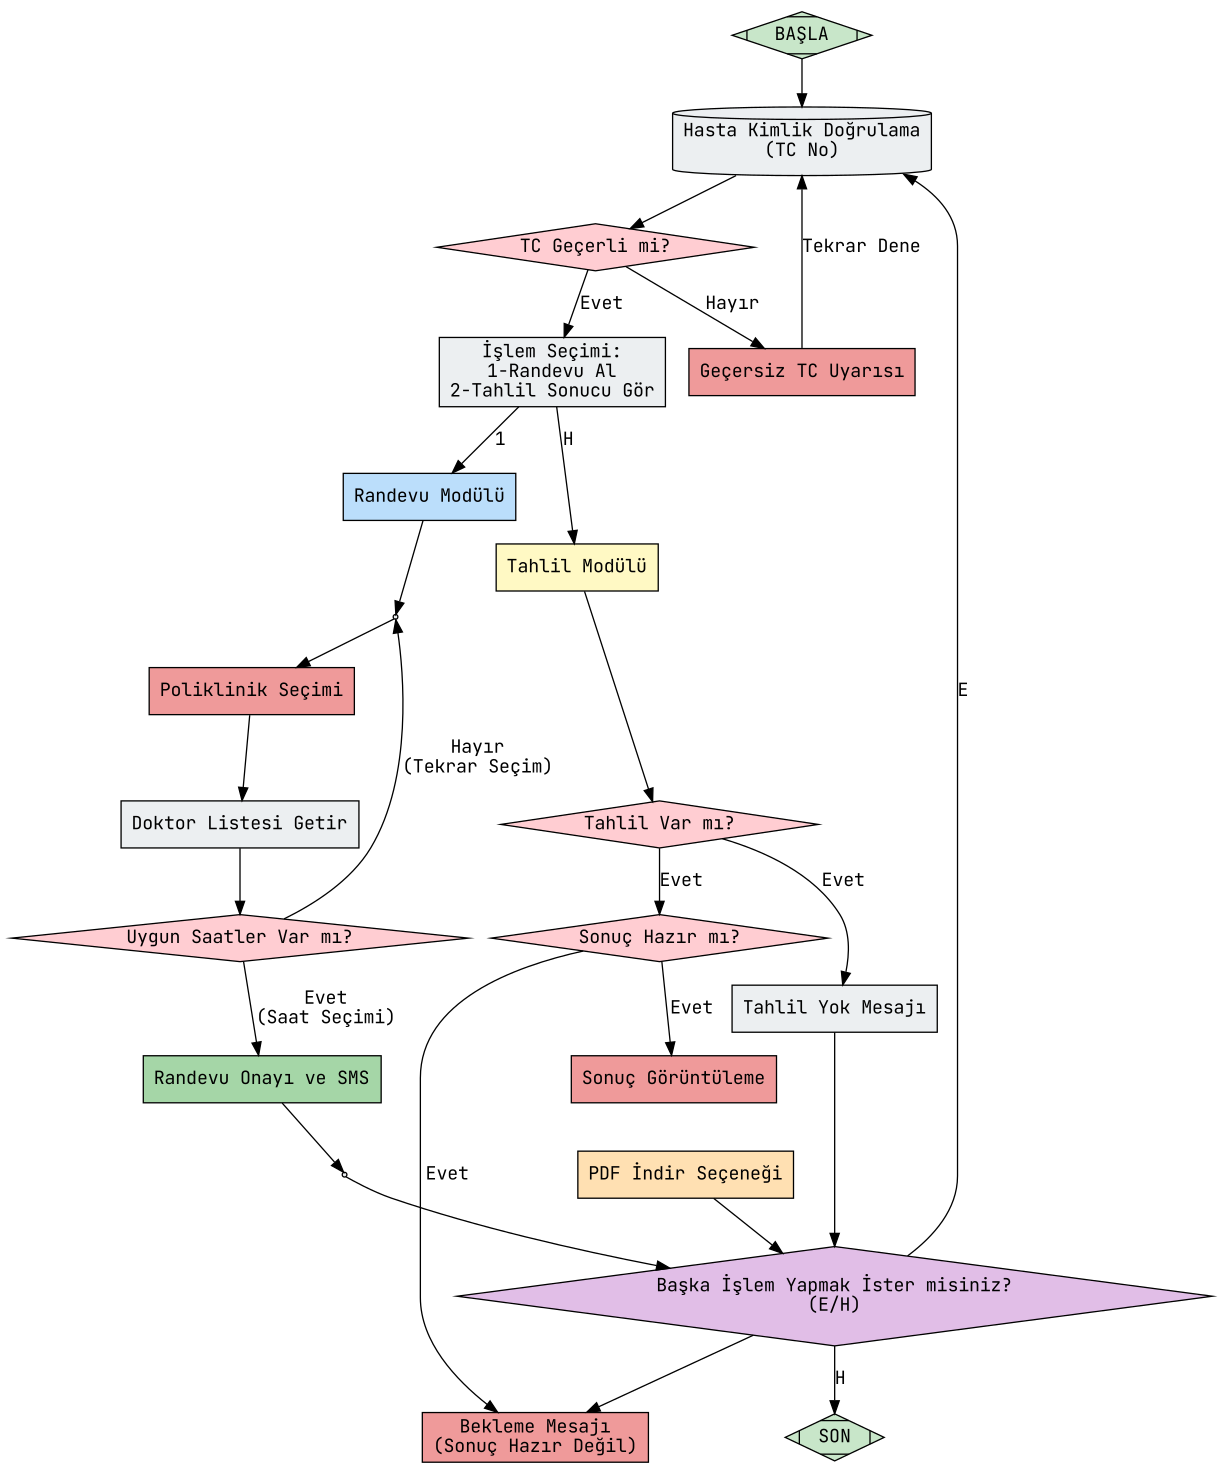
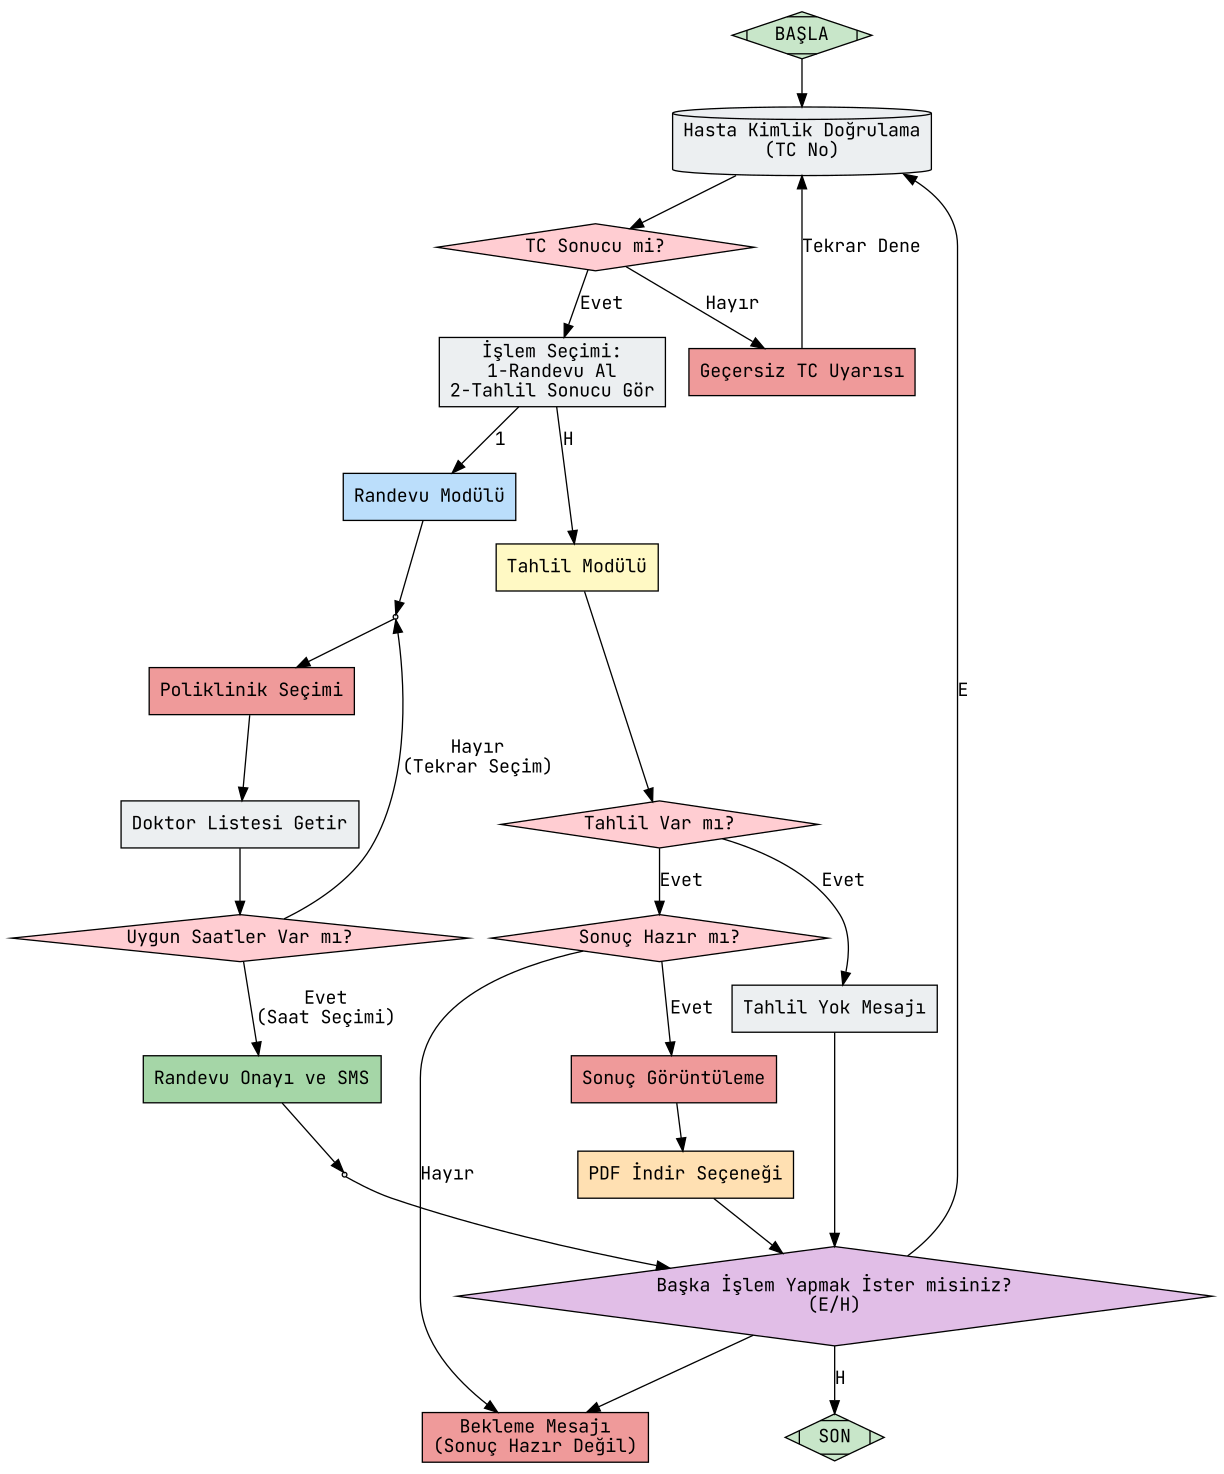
  digraph {
    fontname="JetBrains Mono"
    node [fillcolor="#ECEFF1" fontname="JetBrains Mono" shape=box style=filled]
    edge [fontname="JetBrains Mono"]
    n1 [fillcolor="#C8E6C9" label="BAŞLA" shape=Mdiamond]
    n2 [label="Hasta Kimlik Doğrulama\n(TC No)" shape=cylinder]
-   n3 [fillcolor="#FFCDD2" label="TC Geçerli mi?" shape=diamond]
+   n3 [fillcolor="#FFCDD2" label="TC Sonucu mi?" shape=diamond]
    n4 [label="İşlem Seçimi:\n1-Randevu Al\n2-Tahlil Sonucu Gör"]
    n5 [fillcolor="#EF9A9A" label="Geçersiz TC Uyarısı"]
    n6 [fillcolor="#BBDEFB" label="Randevu Modülü"]
    n7 [fillcolor="#FFF9C4" label="Tahlil Modülü"]
    n8 [label="Randevu Döngü Başlangıcı" shape=point]
    n9 [fillcolor="#FFCDD2" label="Tahlil Var mı?" shape=diamond]
    n10 [fillcolor="#EF9A9A" label="Poliklinik Seçimi"]
    n11 [label="Doktor Listesi Getir"]
    n12 [fillcolor="#FFCDD2" label="Uygun Saatler Var mı?" shape=diamond]
    n13 [fillcolor="#A5D6A7" label="Randevu Onayı ve SMS"]
    n14 [label="Randevu Akışı Tamamlandı" shape=point]
    n15 [fillcolor="#E1BEE7" label="Başka İşlem Yapmak İster misiniz?\n(E/H)" shape=diamond]
    n16 [fillcolor="#EF9A9A" label="Bekleme Mesajı\n(Sonuç Hazır Değil)"]
    n17 [fillcolor="#C8E6C9" label=SON shape=Mdiamond]
    n18 [fillcolor="#FFCDD2" label="Sonuç Hazır mı?" shape=diamond]
    n19 [label="Tahlil Yok Mesajı"]
    n20 [fillcolor="#EF9A9A" label="Sonuç Görüntüleme"]
    n21 [fillcolor="#FFE0B2" label="PDF İndir Seçeneği"]
    n1 -> n2
    n2 -> n3
    n3 -> n4 [label=Evet]
    n3 -> n5 [label="Hayır"]
    n4 -> n6 [label=1]
    n4 -> n7 [label=H]
    n5 -> n2 [label="Tekrar Dene"]
    n6 -> n8
    n7 -> n9
    n8 -> n10
    n9 -> n18 [label=Evet]
    n9 -> n19 [label=Evet]
    n10 -> n11
    n11 -> n12
    n12 -> n8 [label="Hayır\n(Tekrar Seçim)"]
    n12 -> n13 [label="Evet\n(Saat Seçimi)"]
    n13 -> n14
    n14 -> n15
    n15 -> n2 [label=E]
    n15 -> n16
    n15 -> n17 [label=H]
-   n18 -> n16 [label=Evet]
+   n18 -> n16 [label="Hayır"]
    n18 -> n20 [label=Evet]
    n19 -> n15
+   n20 -> n21
    n21 -> n15
  }
